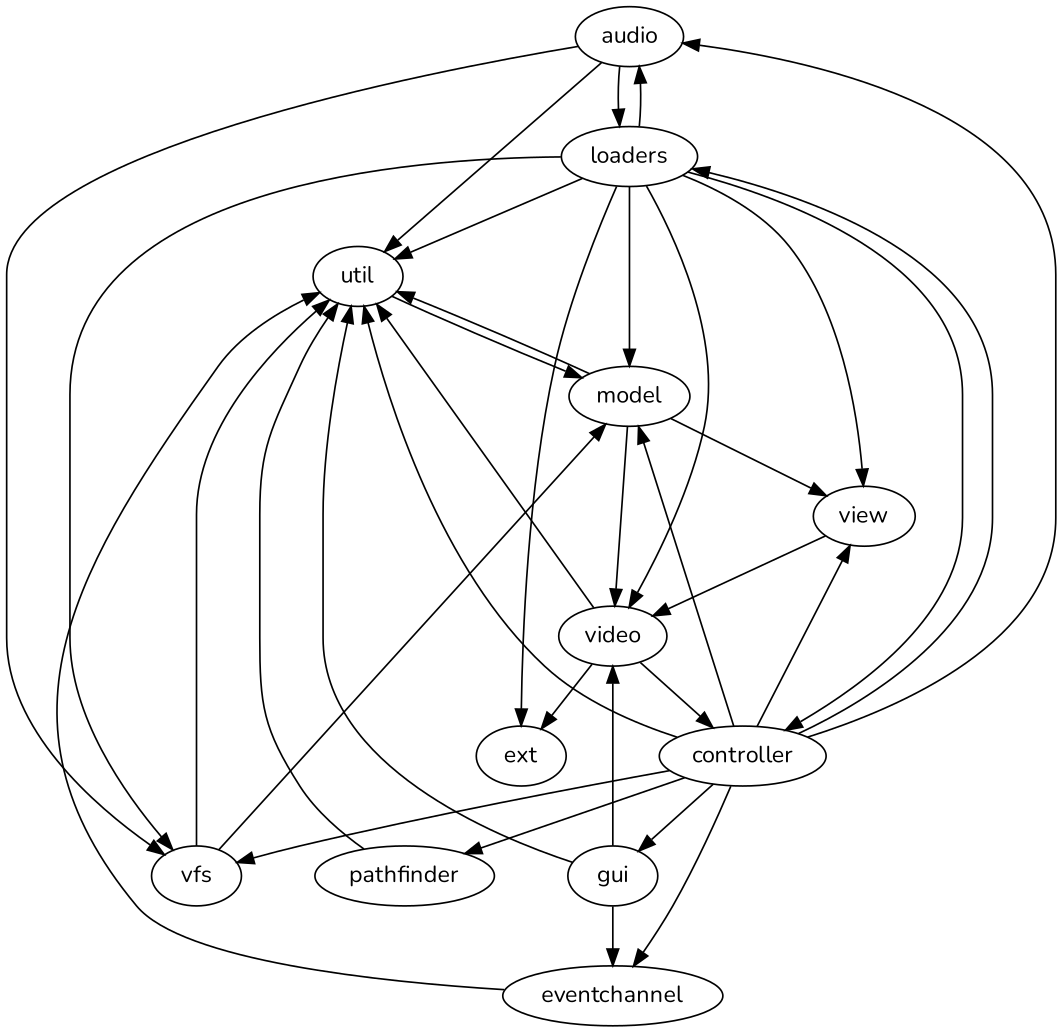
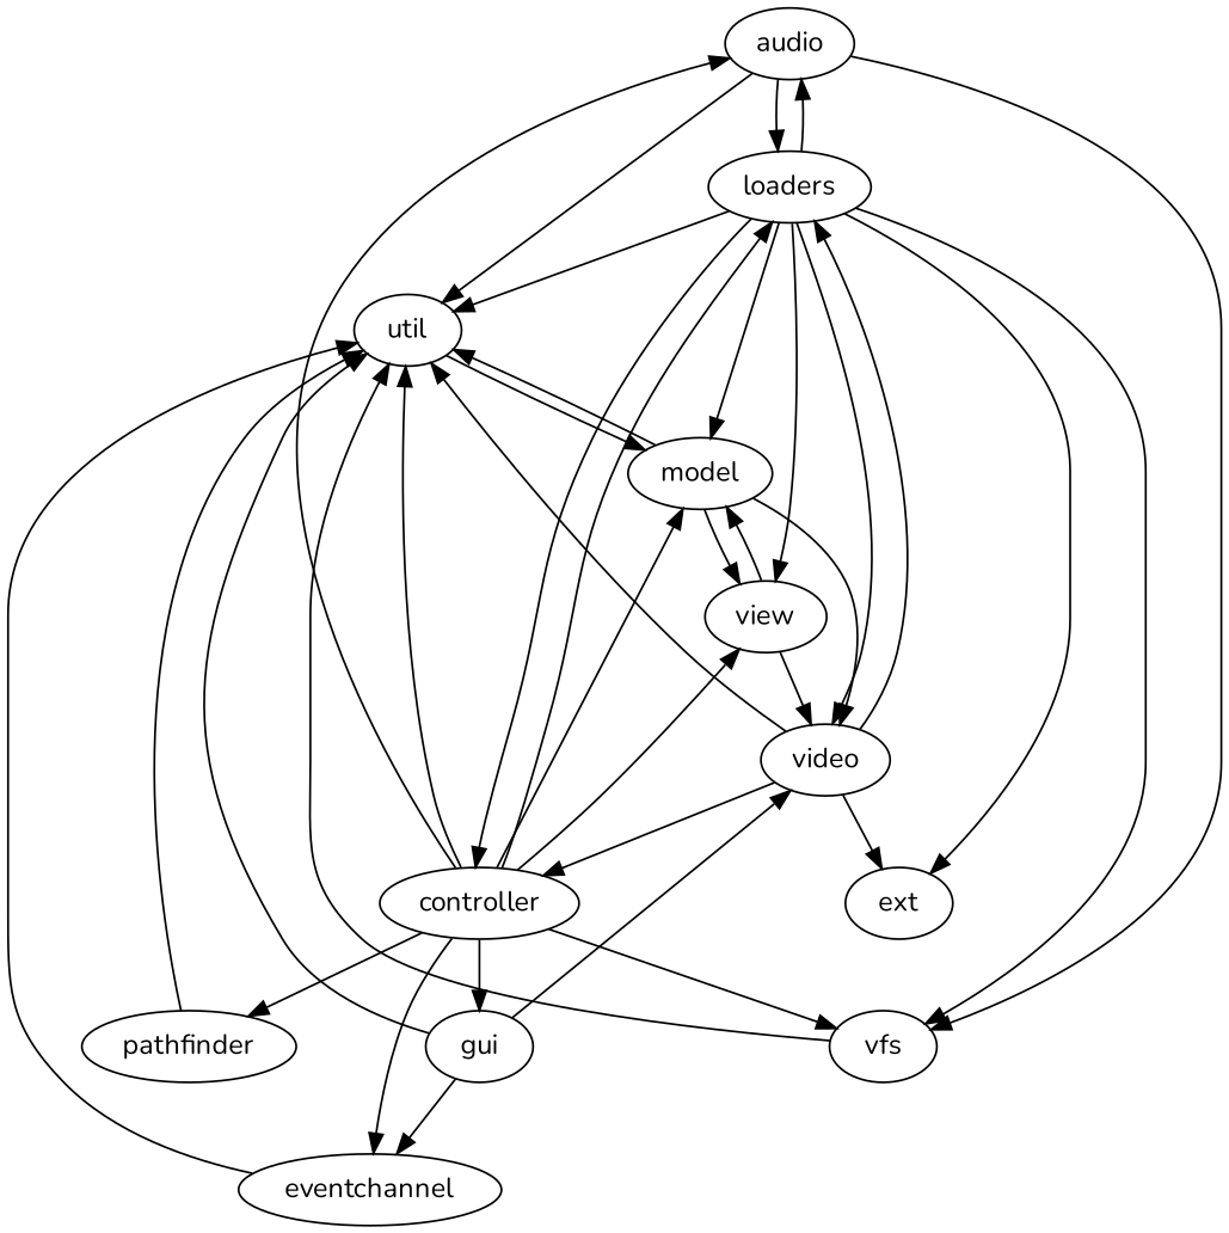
  digraph {
    clusterrank=local
    fontname=Nunito
    fontsize=16
    node [fontname=Nunito]
    edge [fontname=Nunito]
    audio
    loaders
    util
    vfs
    controller
    model
    video
    view
    ext
    eventchannel
    gui
    pathfinder
    audio -> loaders
    audio -> util
    audio -> vfs
    loaders -> audio
    loaders -> util
    loaders -> vfs
    loaders -> controller
    loaders -> model
    loaders -> video
    loaders -> view
    loaders -> ext
    util -> model
    vfs -> util
    controller -> audio
    controller -> loaders
    controller -> util
    controller -> vfs
    controller -> model
    controller -> view
    controller -> eventchannel
    controller -> gui
    controller -> pathfinder
    model -> util
    model -> video
    model -> view
+   video -> loaders
    video -> util
    video -> controller
    video -> ext
-   vfs -> model
+   view -> model
    view -> video
    eventchannel -> util
    gui -> util
    gui -> video
    gui -> eventchannel
    pathfinder -> util
  }
